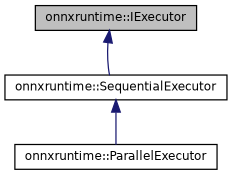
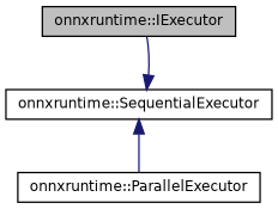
  digraph {
    node [color=black fillcolor=white fontname=Helvetica fontsize=10 shape=record style=filled]
    edge [color=midnightblue dir=back fontname=Helvetica fontsize=10 labelfontname=Helvetica labelfontsize=10 style=solid]
    n1 [fillcolor=grey75 fontcolor=black height=0.2 label="onnxruntime::IExecutor" width=0.4]
    n2 [height=0.2 label="onnxruntime::SequentialExecutor" width=0.4]
    n3 [height=0.2 label="onnxruntime::ParallelExecutor" width=0.4]
-   n1 -> n2
+   n2 -> n1
    n2 -> n3
  }
